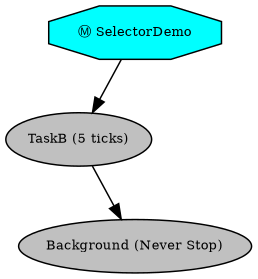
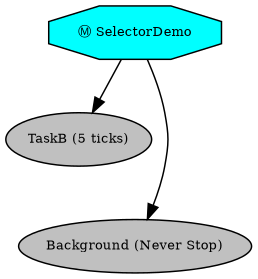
  digraph {
    fontname="times-roman"
    ordering=out
    node [fillcolor=gray fontcolor=black fontname="times-roman" fontsize=9 shape=ellipse style=filled]
    edge [fontname="times-roman"]
    n1 [fillcolor=cyan label="Ⓜ SelectorDemo" shape=octagon]
    n2 [label="TaskB (5 ticks)"]
    n3 [label="Background (Never Stop)"]
    n1 -> n2
-   n2 -> n3
+   n1 -> n3
  }
